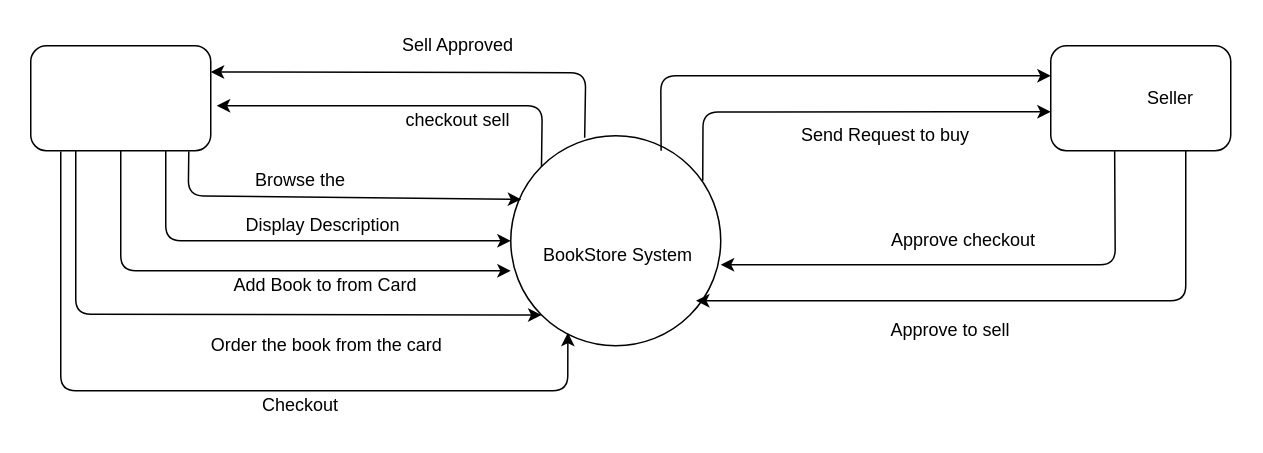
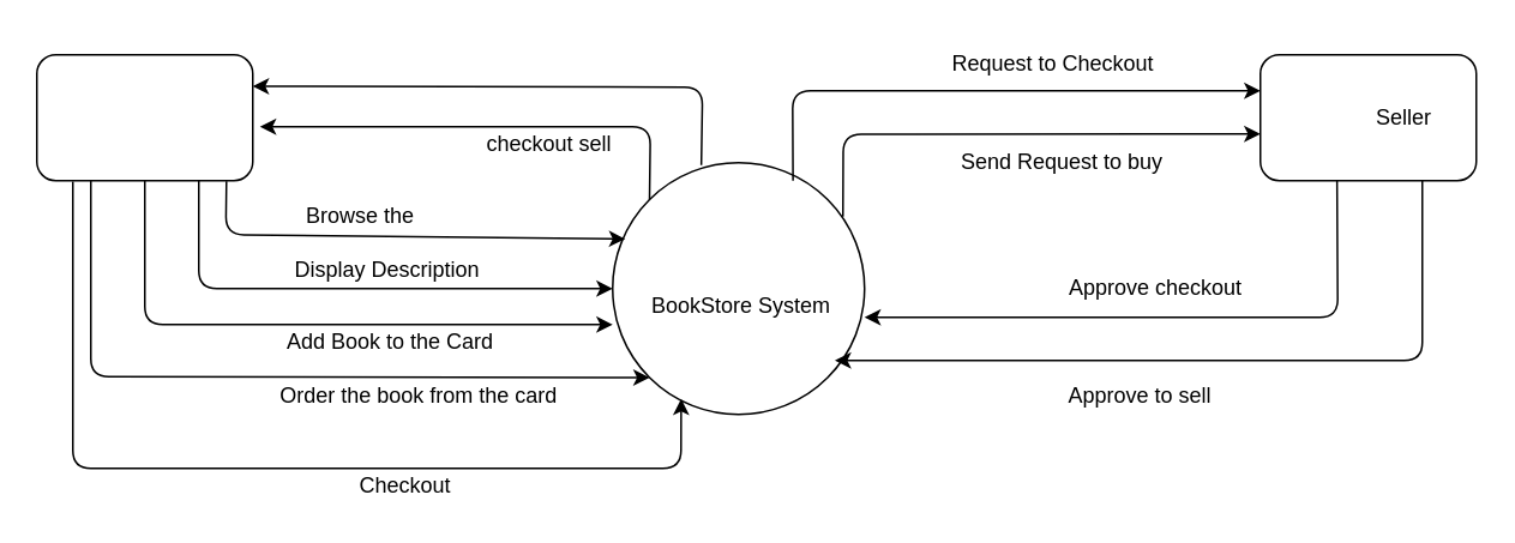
  <mxCell id="0" />
  <mxCell id="1" parent="0" />
  <mxCell id="2" value="" style="ellipse;whiteSpace=wrap;html=1;" vertex="1" parent="1"><mxGeometry x="340" y="90" width="140" height="140" as="geometry" /></mxCell>
  <mxCell id="3" value="&amp;nbsp;BookStore System" style="text;html=1;strokeColor=none;fillColor=none;align=center;verticalAlign=middle;whiteSpace=wrap;rounded=0;" vertex="1" parent="1"><mxGeometry x="352.25" y="140" width="115.5" height="60" as="geometry" /></mxCell>
  <mxCell id="4" value="" style="endArrow=classic;html=1;exitX=0.878;exitY=1.004;exitDx=0;exitDy=0;exitPerimeter=0;entryX=0.05;entryY=0.303;entryDx=0;entryDy=0;entryPerimeter=0;" edge="1" parent="1" target="2" source="20"><mxGeometry width="50" height="50" relative="1" as="geometry"><mxPoint x="133" y="-10" as="sourcePoint" /><mxPoint x="340" y="130" as="targetPoint" /><Array as="points"><mxPoint x="125" y="130" /></Array></mxGeometry></mxCell>
  <mxCell id="5" value="" style="endArrow=classic;html=1;exitX=0.75;exitY=1;exitDx=0;exitDy=0;entryX=0;entryY=0.5;entryDx=0;entryDy=0;" edge="1" parent="1" target="2" source="20"><mxGeometry width="50" height="50" relative="1" as="geometry"><mxPoint x="100" y="-10" as="sourcePoint" /><mxPoint x="340" y="150" as="targetPoint" /><Array as="points"><mxPoint x="110" y="160" /><mxPoint x="270" y="160" /></Array></mxGeometry></mxCell>
  <mxCell id="6" value="" style="endArrow=classic;html=1;exitX=0.5;exitY=1;exitDx=0;exitDy=0;entryX=0;entryY=0.643;entryDx=0;entryDy=0;entryPerimeter=0;" edge="1" parent="1" source="20" target="2"><mxGeometry width="50" height="50" relative="1" as="geometry"><mxPoint x="79.28" y="-10.12" as="sourcePoint" /><mxPoint x="340" y="170" as="targetPoint" /><Array as="points"><mxPoint x="80" y="180" /></Array></mxGeometry></mxCell>
  <mxCell id="7" value="" style="endArrow=classic;html=1;exitX=0.25;exitY=1;exitDx=0;exitDy=0;entryX=0;entryY=1;entryDx=0;entryDy=0;" edge="1" parent="1" target="2" source="20"><mxGeometry width="50" height="50" relative="1" as="geometry"><mxPoint x="50" y="-10" as="sourcePoint" /><mxPoint x="340" y="200" as="targetPoint" /><Array as="points"><mxPoint x="50" y="209" /></Array></mxGeometry></mxCell>
  <mxCell id="8" value="" style="endArrow=classic;html=1;exitX=0.355;exitY=0.988;exitDx=0;exitDy=0;exitPerimeter=0;" edge="1" parent="1" source="22"><mxGeometry width="50" height="50" relative="1" as="geometry"><mxPoint x="738.92" y="169.98" as="sourcePoint" /><mxPoint x="480" y="176" as="targetPoint" /><Array as="points"><mxPoint x="743" y="176" /><mxPoint x="610" y="176" /></Array></mxGeometry></mxCell>
  <mxCell id="9" value="" style="endArrow=classic;html=1;exitX=0;exitY=0;exitDx=0;exitDy=0;" edge="1" parent="1" source="2"><mxGeometry width="50" height="50" relative="1" as="geometry"><mxPoint x="400" y="0" as="sourcePoint" /><mxPoint x="144" y="70" as="targetPoint" /><Array as="points"><mxPoint x="361" y="70" /><mxPoint x="300" y="70" /><mxPoint x="250" y="70" /></Array></mxGeometry></mxCell>
  <mxCell id="10" value="" style="endArrow=classic;html=1;entryX=1;entryY=0.25;entryDx=0;entryDy=0;exitX=0.352;exitY=0.01;exitDx=0;exitDy=0;exitPerimeter=0;" edge="1" parent="1" source="2" target="20"><mxGeometry width="50" height="50" relative="1" as="geometry"><mxPoint x="390" y="90" as="sourcePoint" /><mxPoint x="170.002" y="-56.64" as="targetPoint" /><Array as="points"><mxPoint x="390" y="48" /></Array></mxGeometry></mxCell>
  <mxCell id="11" value="Browse the" style="text;html=1;strokeColor=none;fillColor=none;align=center;verticalAlign=middle;whiteSpace=wrap;rounded=0;" vertex="1" parent="1"><mxGeometry x="160" y="110" width="80" height="20" as="geometry" /></mxCell>
  <mxCell id="12" value="Display Description" style="text;html=1;strokeColor=none;fillColor=none;align=center;verticalAlign=middle;whiteSpace=wrap;rounded=0;" vertex="1" parent="1"><mxGeometry x="160" y="140" width="110" height="20" as="geometry" /></mxCell>
- <mxCell id="13" value="&amp;nbsp;Add Book to from Card" style="text;html=1;strokeColor=none;fillColor=none;align=center;verticalAlign=middle;whiteSpace=wrap;rounded=0;" vertex="1" parent="1"><mxGeometry x="135" y="180" width="160" height="20" as="geometry" /></mxCell>
- <mxCell id="14" value="Order the book from the card" style="text;html=1;strokeColor=none;fillColor=none;align=center;verticalAlign=middle;whiteSpace=wrap;rounded=0;" vertex="1" parent="1"><mxGeometry x="135" y="220" width="165" height="20" as="geometry" /></mxCell>
+ <mxCell id="13" value="&amp;nbsp;Add Book to the Card" style="text;html=1;strokeColor=none;fillColor=none;align=center;verticalAlign=middle;whiteSpace=wrap;rounded=0;" vertex="1" parent="1"><mxGeometry x="135" y="180" width="160" height="20" as="geometry" /></mxCell>
+ <mxCell id="14" value="Order the book from the card" style="text;html=1;strokeColor=none;fillColor=none;align=center;verticalAlign=middle;whiteSpace=wrap;rounded=0;" vertex="1" parent="1"><mxGeometry x="150" y="210" width="165" height="20" as="geometry" /></mxCell>
  <mxCell id="15" value="Approve to sell&amp;nbsp;" style="text;html=1;strokeColor=none;fillColor=none;align=center;verticalAlign=middle;whiteSpace=wrap;rounded=0;" vertex="1" parent="1"><mxGeometry x="570" y="210" width="130" height="20" as="geometry" /></mxCell>
  <mxCell id="16" value="Approve checkout" style="text;html=1;strokeColor=none;fillColor=none;align=center;verticalAlign=middle;whiteSpace=wrap;rounded=0;" vertex="1" parent="1"><mxGeometry x="587" y="150" width="110" height="20" as="geometry" /></mxCell>
  <mxCell id="17" value="Send Request to buy" style="text;html=1;strokeColor=none;fillColor=none;align=center;verticalAlign=middle;whiteSpace=wrap;rounded=0;" vertex="1" parent="1"><mxGeometry x="520" y="80" width="140" height="20" as="geometry" /></mxCell>
- <mxCell id="18" value="Sell Approved" style="text;html=1;strokeColor=none;fillColor=none;align=center;verticalAlign=middle;whiteSpace=wrap;rounded=0;" vertex="1" parent="1"><mxGeometry x="250" y="20" width="110" height="20" as="geometry" /></mxCell>
  <mxCell id="19" value="checkout sell" style="text;html=1;strokeColor=none;fillColor=none;align=center;verticalAlign=middle;whiteSpace=wrap;rounded=0;" vertex="1" parent="1"><mxGeometry x="250" y="70" width="110" height="20" as="geometry" /></mxCell>
  <mxCell id="20" value="" style="rounded=1;whiteSpace=wrap;html=1;" vertex="1" parent="1"><mxGeometry x="20" y="30" width="120" height="70" as="geometry" /></mxCell>
  <mxCell id="21" value="" style="endArrow=classic;html=1;" edge="1" parent="1"><mxGeometry width="50" height="50" relative="1" as="geometry"><mxPoint x="468" y="120" as="sourcePoint" /><mxPoint x="700" y="74" as="targetPoint" /><Array as="points"><mxPoint x="468.19" y="74.18" /><mxPoint x="650" y="74" /></Array></mxGeometry></mxCell>
  <mxCell id="22" value="" style="rounded=1;whiteSpace=wrap;html=1;" vertex="1" parent="1"><mxGeometry x="700" y="30" width="120" height="70" as="geometry" /></mxCell>
  <mxCell id="23" value="" style="endArrow=classic;html=1;exitX=0.75;exitY=1;exitDx=0;exitDy=0;" edge="1" parent="1" source="22"><mxGeometry width="50" height="50" relative="1" as="geometry"><mxPoint x="726.1" y="123.16" as="sourcePoint" /><mxPoint x="463.5" y="200" as="targetPoint" /><Array as="points"><mxPoint x="790" y="200" /><mxPoint x="593.5" y="200" /></Array></mxGeometry></mxCell>
  <mxCell id="24" value="Seller" style="text;html=1;strokeColor=none;fillColor=none;align=center;verticalAlign=middle;whiteSpace=wrap;rounded=0;" vertex="1" parent="1"><mxGeometry x="750" y="45" width="60" height="40" as="geometry" /></mxCell>
  <mxCell id="25" value="" style="endArrow=classic;html=1;exitX=0.25;exitY=1;exitDx=0;exitDy=0;entryX=0.272;entryY=0.938;entryDx=0;entryDy=0;entryPerimeter=0;" edge="1" parent="1" target="2"><mxGeometry width="50" height="50" relative="1" as="geometry"><mxPoint x="40" y="100.5" as="sourcePoint" /><mxPoint x="360" y="240" as="targetPoint" /><Array as="points"><mxPoint x="40" y="260" /><mxPoint x="378" y="260" /></Array></mxGeometry></mxCell>
- <mxCell id="26" value="Checkout" style="text;html=1;strokeColor=none;fillColor=none;align=center;verticalAlign=middle;whiteSpace=wrap;rounded=0;" vertex="1" parent="1"><mxGeometry x="145" y="260" width="110" height="20" as="geometry" /></mxCell>
+ <mxCell id="26" value="Checkout" style="text;html=1;strokeColor=none;fillColor=none;align=center;verticalAlign=middle;whiteSpace=wrap;rounded=0;" vertex="1" parent="1"><mxGeometry x="170" y="260" width="110" height="20" as="geometry" /></mxCell>
  <mxCell id="27" value="" style="endArrow=classic;html=1;exitX=0.716;exitY=0.071;exitDx=0;exitDy=0;exitPerimeter=0;" edge="1" parent="1" source="2"><mxGeometry width="50" height="50" relative="1" as="geometry"><mxPoint x="440" y="90" as="sourcePoint" /><mxPoint x="700" y="50" as="targetPoint" /><Array as="points"><mxPoint x="440" y="50" /><mxPoint x="660" y="50" /></Array></mxGeometry></mxCell>
+ <mxCell id="28" value="Request to Checkout" style="text;html=1;strokeColor=none;fillColor=none;align=center;verticalAlign=middle;whiteSpace=wrap;rounded=0;" vertex="1" parent="1"><mxGeometry x="520" y="25" width="130" height="20" as="geometry" /></mxCell>
